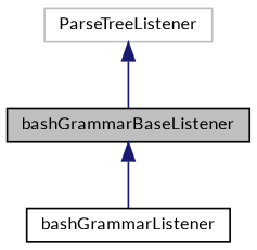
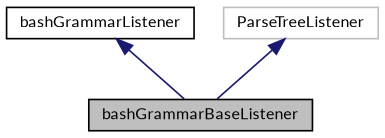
  digraph {
    fontname=Lato
    node [color=black fillcolor=white fontname=Lato fontsize=10 shape=record style=filled]
    edge [color=midnightblue dir=back fontname=Lato fontsize=10 labelfontname=Helvetica labelfontsize=10 style=solid]
    n1 [fillcolor=grey75 fontcolor=black height=0.2 label=bashGrammarBaseListener width=0.4]
    n2 [height=0.2 label=bashGrammarListener width=0.4]
    n3 [color=grey75 height=0.2 label=ParseTreeListener width=0.4]
-   n1 -> n2
+   n2 -> n1
    n3 -> n1
  }
